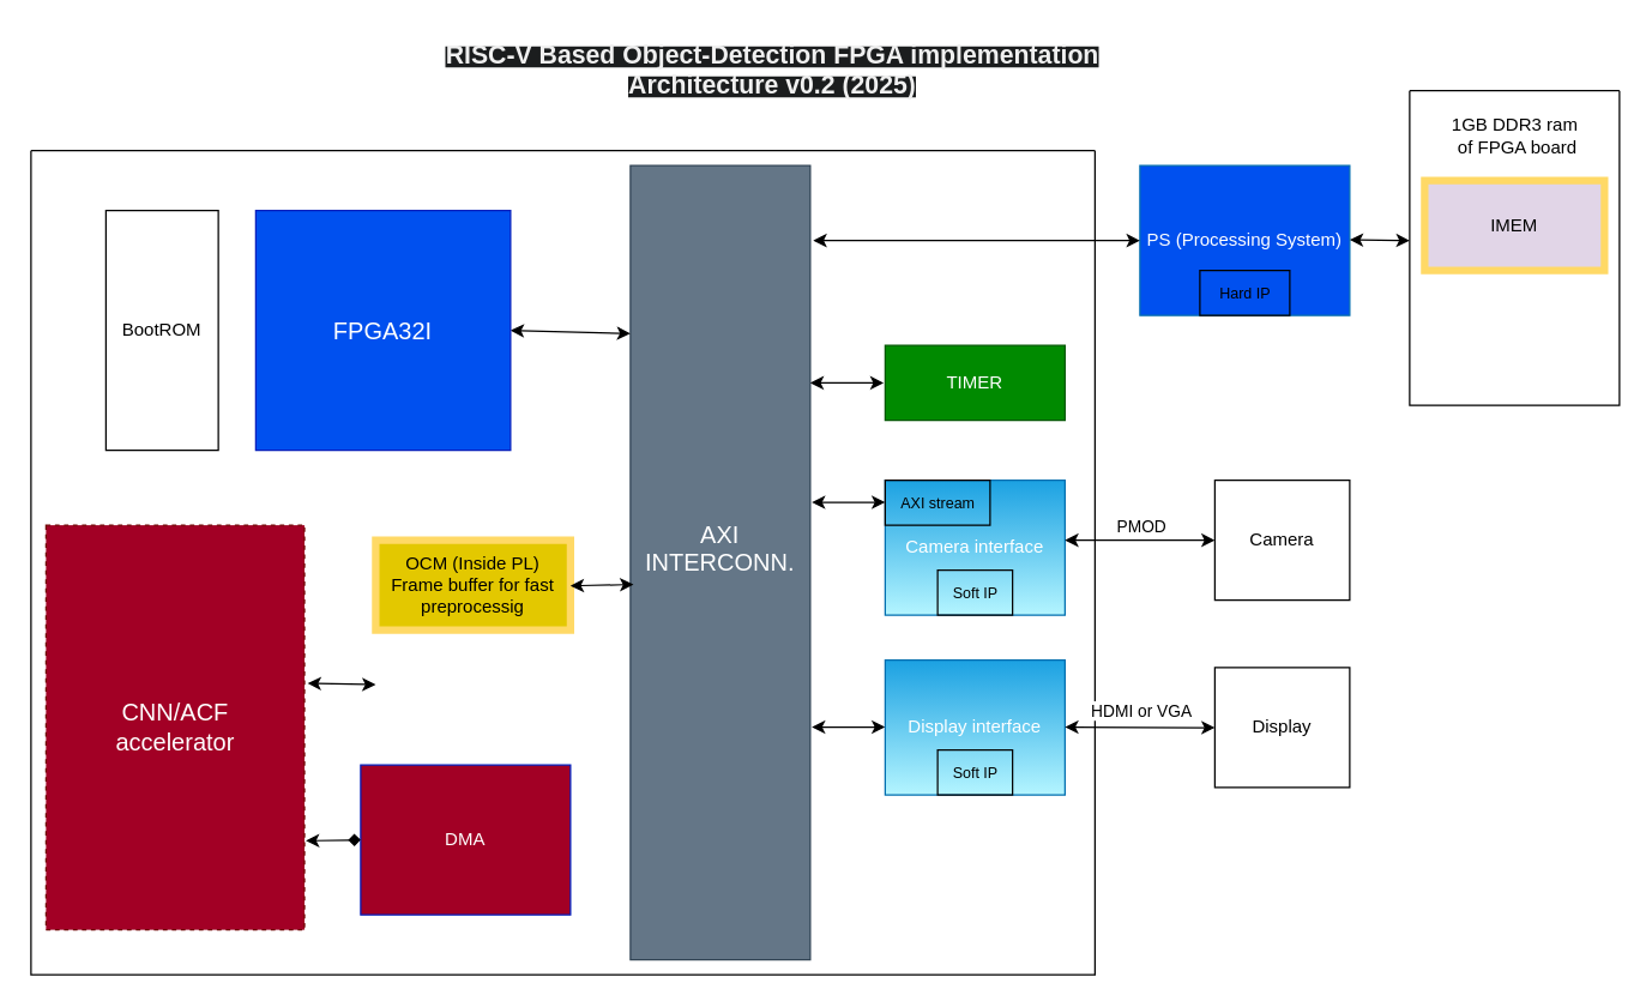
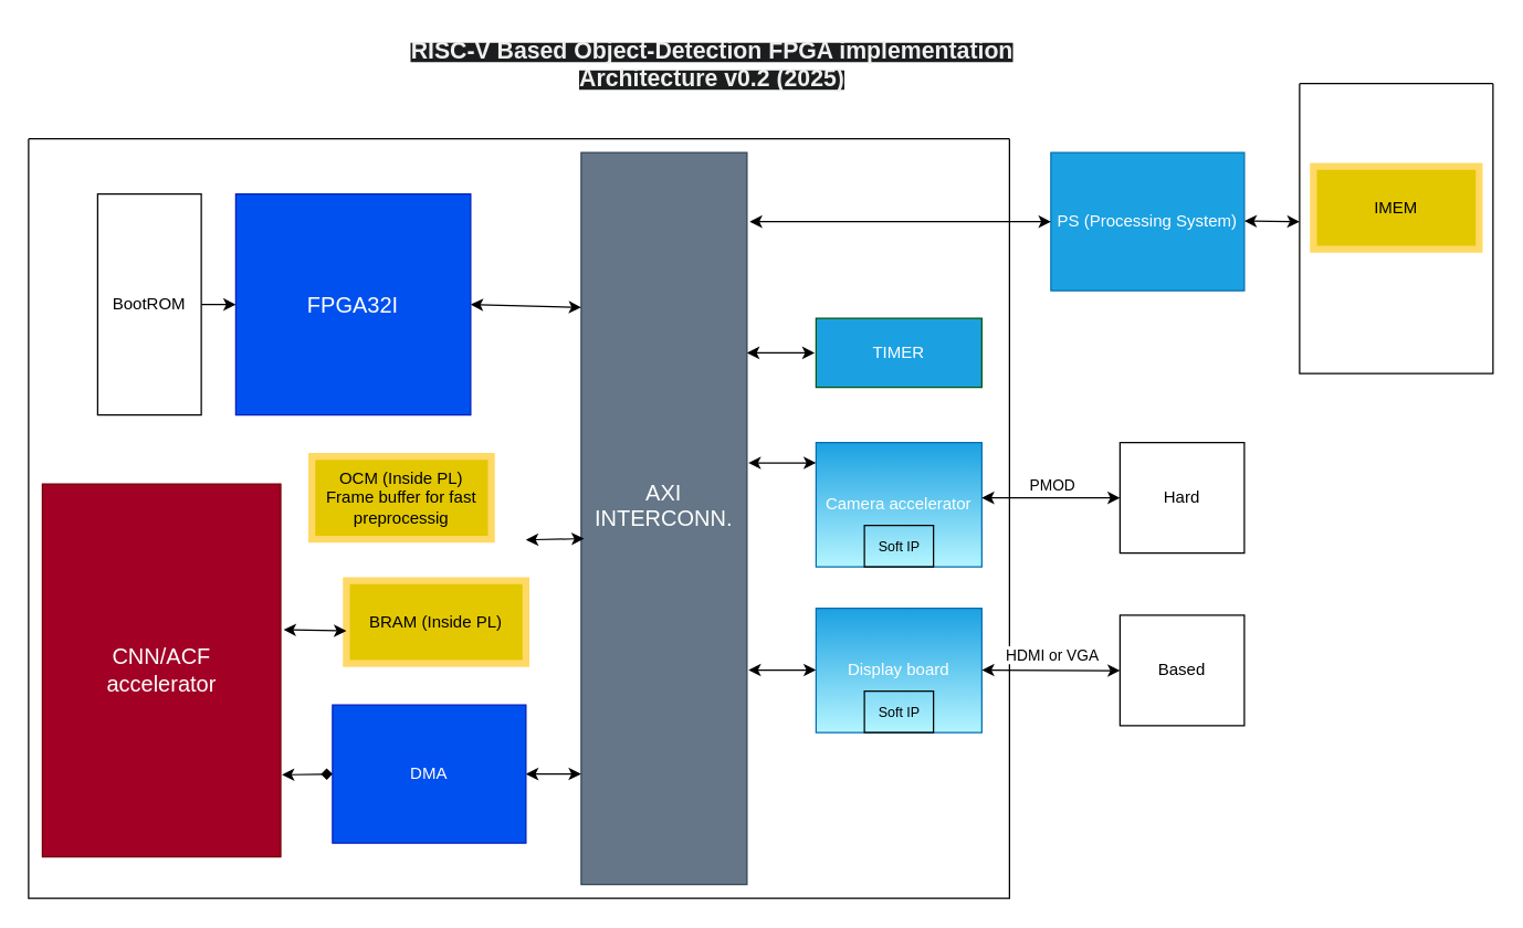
  <mxCell id="0" />
  <mxCell id="1" parent="0" />
  <mxCell id="2" value="&lt;font style=&quot;font-size: 16px;&quot;&gt;AXI&lt;/font&gt;&lt;div&gt;&lt;font style=&quot;font-size: 16px;&quot;&gt;INTERCONN.&lt;/font&gt;&lt;/div&gt;&lt;div&gt;&lt;font style=&quot;font-size: 16px;&quot;&gt;&lt;br&gt;&lt;/font&gt;&lt;/div&gt;" style="rounded=0;whiteSpace=wrap;html=1;strokeColor=#314354;fillColor=#647687;fontColor=#ffffff;" parent="1" vertex="1"><mxGeometry x="420" y="110" width="120" height="530" as="geometry" /></mxCell>
  <mxCell id="3" value="" style="swimlane;startSize=0;" parent="1" vertex="1"><mxGeometry x="20" y="100" width="710" height="550" as="geometry" /></mxCell>
- <mxCell id="4" value="TIMER" style="rounded=0;whiteSpace=wrap;html=1;fillColor=#008a00;fontColor=#ffffff;strokeColor=#005700;" parent="3" vertex="1"><mxGeometry x="570" y="130" width="120" height="50" as="geometry" /></mxCell>
+ <mxCell id="4" value="TIMER" style="rounded=0;whiteSpace=wrap;html=1;fillColor=#1ba1e2;fontColor=#ffffff;strokeColor=#005700;" parent="3" vertex="1"><mxGeometry x="570" y="130" width="120" height="50" as="geometry" /></mxCell>
  <mxCell id="5" value="" style="endArrow=classic;startArrow=classic;html=1;rounded=0;entryX=0;entryY=0.5;entryDx=0;entryDy=0;" edge="1" parent="3"><mxGeometry width="50" height="50" relative="1" as="geometry"><mxPoint x="520" y="155" as="sourcePoint" /><mxPoint x="569" y="155" as="targetPoint" /></mxGeometry></mxCell>
  <mxCell id="6" value="" style="endArrow=classic;startArrow=classic;html=1;rounded=0;entryX=0;entryY=0.5;entryDx=0;entryDy=0;" parent="3" edge="1"><mxGeometry width="50" height="50" relative="1" as="geometry"><mxPoint x="521" y="384.71" as="sourcePoint" /><mxPoint x="570" y="384.71" as="targetPoint" /></mxGeometry></mxCell>
- <mxCell id="7" value="Camera interface" style="rounded=0;whiteSpace=wrap;html=1;fillColor=#1ba1e2;strokeColor=#006EAF;fontColor=#ffffff;gradientColor=#B4F5FF;" parent="3" vertex="1"><mxGeometry x="570" y="220" width="120" height="90" as="geometry" /></mxCell>
+ <mxCell id="7" value="Camera accelerator" style="rounded=0;whiteSpace=wrap;html=1;fillColor=#1ba1e2;strokeColor=#006EAF;fontColor=#ffffff;gradientColor=#B4F5FF;" parent="3" vertex="1"><mxGeometry x="570" y="220" width="120" height="90" as="geometry" /></mxCell>
  <mxCell id="8" value="" style="endArrow=classic;startArrow=classic;html=1;rounded=0;entryX=0;entryY=0.5;entryDx=0;entryDy=0;" parent="3" edge="1"><mxGeometry width="50" height="50" relative="1" as="geometry"><mxPoint x="521" y="234.71" as="sourcePoint" /><mxPoint x="570" y="234.71" as="targetPoint" /></mxGeometry></mxCell>
  <mxCell id="9" value="" style="endArrow=classic;startArrow=classic;html=1;rounded=0;exitX=1;exitY=0.5;exitDx=0;exitDy=0;" parent="3" source="16" edge="1"><mxGeometry width="50" height="50" relative="1" as="geometry"><mxPoint x="180.74" y="120.0" as="sourcePoint" /><mxPoint x="400" y="122.08" as="targetPoint" /></mxGeometry></mxCell>
- <mxCell id="10" value="&lt;font style=&quot;font-size: 10px;&quot;&gt;AXI stream&lt;/font&gt;" style="text;html=1;align=center;verticalAlign=middle;resizable=0;points=[];autosize=1;strokeColor=default;fillColor=none;" vertex="1" parent="3"><mxGeometry x="570" y="220" width="70" height="30" as="geometry" /></mxCell>
- <mxCell id="12" value="DMA" style="rounded=0;whiteSpace=wrap;html=1;fillColor=#a20025;fontColor=#ffffff;strokeColor=#001DBC;" parent="3" vertex="1"><mxGeometry x="220" y="410" width="140" height="100" as="geometry" /></mxCell>
+ <mxCell id="11" value="BRAM (Inside PL)" style="rounded=0;whiteSpace=wrap;html=1;fillColor=#e3c800;fontColor=#000000;strokeColor=#FFD966;fillStyle=auto;strokeWidth=5;perimeterSpacing=0;" vertex="1" parent="3"><mxGeometry x="230" y="320" width="130" height="60" as="geometry" /></mxCell>
+ <mxCell id="12" value="DMA" style="rounded=0;whiteSpace=wrap;html=1;fillColor=#0050ef;fontColor=#ffffff;strokeColor=#001DBC;" parent="3" vertex="1"><mxGeometry x="220" y="410" width="140" height="100" as="geometry" /></mxCell>
  <mxCell id="13" value="" style="endArrow=diamond;startArrow=classic;html=1;rounded=0;entryX=0;entryY=0.5;entryDx=0;entryDy=0;exitX=1.005;exitY=0.78;exitDx=0;exitDy=0;exitPerimeter=0;" parent="3" target="12" edge="1" source="14"><mxGeometry width="50" height="50" relative="1" as="geometry"><mxPoint x="183" y="450" as="sourcePoint" /><mxPoint x="230" y="450.0" as="targetPoint" /></mxGeometry></mxCell>
- <mxCell id="14" value="&lt;font style=&quot;font-size: 16px;&quot;&gt;CNN/ACF&lt;br&gt;accelerator&lt;/font&gt;" style="rounded=0;whiteSpace=wrap;html=1;fillColor=#a20025;fontColor=#ffffff;strokeColor=#6F0000;dashed=1;" parent="3" vertex="1"><mxGeometry x="10" y="250" width="172.5" height="270" as="geometry" /></mxCell>
+ <mxCell id="14" value="&lt;font style=&quot;font-size: 16px;&quot;&gt;CNN/ACF&lt;br&gt;accelerator&lt;/font&gt;" style="rounded=0;whiteSpace=wrap;html=1;fillColor=#a20025;fontColor=#ffffff;strokeColor=#6F0000;" parent="3" vertex="1"><mxGeometry x="10" y="250" width="172.5" height="270" as="geometry" /></mxCell>
  <mxCell id="15" value="" style="endArrow=classic;startArrow=classic;html=1;rounded=0;entryX=0;entryY=0.5;entryDx=0;entryDy=0;exitX=1.012;exitY=0.391;exitDx=0;exitDy=0;exitPerimeter=0;" edge="1" parent="3" source="14"><mxGeometry width="50" height="50" relative="1" as="geometry"><mxPoint x="181.983" y="343.6" as="sourcePoint" /><mxPoint x="230" y="356.39" as="targetPoint" /></mxGeometry></mxCell>
  <mxCell id="16" value="&lt;font style=&quot;font-size: 16px;&quot;&gt;FPGA32I&lt;/font&gt;" style="rounded=0;whiteSpace=wrap;html=1;fillColor=#0050ef;fontColor=#ffffff;strokeColor=#001DBC;" parent="3" vertex="1"><mxGeometry x="150" y="40" width="170" height="160" as="geometry" /></mxCell>
+ <mxCell id="17" value="" style="edgeStyle=orthogonalEdgeStyle;rounded=0;orthogonalLoop=1;jettySize=auto;html=1;" edge="1" parent="3" source="18" target="16"><mxGeometry relative="1" as="geometry" /></mxCell>
  <mxCell id="18" value="BootROM" style="rounded=0;whiteSpace=wrap;html=1;" parent="3" vertex="1"><mxGeometry x="50" y="40" width="75" height="160" as="geometry" /></mxCell>
- <mxCell id="19" value="Display interface" style="rounded=0;whiteSpace=wrap;html=1;fillColor=#1ba1e2;strokeColor=#006EAF;fontColor=#ffffff;gradientColor=#B4F5FF;" vertex="1" parent="3"><mxGeometry x="570" y="340" width="120" height="90" as="geometry" /></mxCell>
+ <mxCell id="19" value="Display board" style="rounded=0;whiteSpace=wrap;html=1;fillColor=#1ba1e2;strokeColor=#006EAF;fontColor=#ffffff;gradientColor=#B4F5FF;" vertex="1" parent="3"><mxGeometry x="570" y="340" width="120" height="90" as="geometry" /></mxCell>
  <mxCell id="20" value="&lt;font style=&quot;font-size: 10px; color: rgb(0, 0, 0);&quot;&gt;Soft IP&lt;/font&gt;" style="text;html=1;align=center;verticalAlign=middle;resizable=0;points=[];autosize=1;strokeColor=#050505;fillColor=none;" vertex="1" parent="3"><mxGeometry x="605" y="400" width="50" height="30" as="geometry" /></mxCell>
  <mxCell id="21" value="&lt;font style=&quot;font-size: 10px; color: rgb(0, 0, 0);&quot;&gt;Soft IP&lt;/font&gt;" style="text;html=1;align=center;verticalAlign=middle;resizable=0;points=[];autosize=1;strokeColor=#050505;fillColor=none;" vertex="1" parent="3"><mxGeometry x="605" y="280" width="50" height="30" as="geometry" /></mxCell>
- <mxCell id="22" value="OCM (Inside PL)&lt;br&gt;Frame buffer for fast preprocessig" style="rounded=0;whiteSpace=wrap;html=1;fillColor=#e3c800;fontColor=#000000;strokeColor=#FFD966;fillStyle=auto;strokeWidth=5;perimeterSpacing=0;" vertex="1" parent="3"><mxGeometry x="230" y="260" width="130" height="60" as="geometry" /></mxCell>
+ <mxCell id="22" value="OCM (Inside PL)&lt;br&gt;Frame buffer for fast preprocessig" style="rounded=0;whiteSpace=wrap;html=1;fillColor=#e3c800;fontColor=#000000;strokeColor=#FFD966;fillStyle=auto;strokeWidth=5;perimeterSpacing=0;" vertex="1" parent="3"><mxGeometry x="205" y="230" width="130" height="60" as="geometry" /></mxCell>
  <mxCell id="23" value="" style="endArrow=classic;startArrow=classic;html=1;rounded=0;entryX=0.002;entryY=0.723;entryDx=0;entryDy=0;entryPerimeter=0;exitX=1;exitY=0.5;exitDx=0;exitDy=0;" edge="1" parent="3"><mxGeometry width="50" height="50" relative="1" as="geometry"><mxPoint x="360" y="290.43" as="sourcePoint" /><mxPoint x="402" y="289.57" as="targetPoint" /></mxGeometry></mxCell>
  <mxCell id="24" value="&lt;b style=&quot;forced-color-adjust: none; color: rgb(240, 240, 240); font-family: Helvetica; font-style: normal; font-variant-ligatures: normal; font-variant-caps: normal; letter-spacing: normal; orphans: 2; text-indent: 0px; text-transform: none; widows: 2; word-spacing: 0px; -webkit-text-stroke-width: 0px; white-space: normal; background-color: rgb(27, 29, 30); text-decoration-thickness: initial; text-decoration-style: initial; text-decoration-color: initial; box-shadow: none !important;&quot;&gt;&lt;font style=&quot;font-size: 17px;&quot;&gt;RISC-V Based Object-Detection FPGA implementation Architecture v0.2 (2025)&lt;/font&gt;&lt;/b&gt;" style="text;whiteSpace=wrap;html=1;align=center;" parent="1" vertex="1"><mxGeometry x="260" y="20" width="510" height="50" as="geometry" /></mxCell>
  <mxCell id="25" value="" style="swimlane;startSize=0;" vertex="1" parent="1"><mxGeometry x="940" y="60" width="140" height="210" as="geometry" /></mxCell>
- <mxCell id="26" value="1GB DDR3&amp;nbsp;&lt;span style=&quot;background-color: transparent; color: light-dark(rgb(0, 0, 0), rgb(255, 255, 255));&quot;&gt;ram&lt;/span&gt;&lt;div&gt;&amp;nbsp;of FPGA board&lt;/div&gt;" style="text;html=1;align=center;verticalAlign=middle;resizable=0;points=[];autosize=1;strokeColor=none;fillColor=none;" vertex="1" parent="25"><mxGeometry x="15" y="10" width="110" height="40" as="geometry" /></mxCell>
- <mxCell id="27" value="IMEM" style="rounded=0;whiteSpace=wrap;html=1;fillColor=#e1d5e7;fontColor=#000000;strokeColor=#FFD966;fillStyle=auto;strokeWidth=5;perimeterSpacing=0;" vertex="1" parent="25"><mxGeometry x="10" y="60" width="120" height="60" as="geometry" /></mxCell>
- <mxCell id="28" value="PS (Processing System)" style="rounded=0;whiteSpace=wrap;html=1;fillColor=#0050ef;strokeColor=#006EAF;fontColor=#ffffff;" vertex="1" parent="1"><mxGeometry x="760" y="110" width="140" height="100" as="geometry" /></mxCell>
+ <mxCell id="27" value="IMEM" style="rounded=0;whiteSpace=wrap;html=1;fillColor=#e3c800;fontColor=#000000;strokeColor=#FFD966;fillStyle=auto;strokeWidth=5;perimeterSpacing=0;" vertex="1" parent="25"><mxGeometry x="10" y="60" width="120" height="60" as="geometry" /></mxCell>
+ <mxCell id="28" value="PS (Processing System)" style="rounded=0;whiteSpace=wrap;html=1;fillColor=#1ba1e2;strokeColor=#006EAF;fontColor=#ffffff;" vertex="1" parent="1"><mxGeometry x="760" y="110" width="140" height="100" as="geometry" /></mxCell>
  <mxCell id="29" value="" style="endArrow=classic;startArrow=classic;html=1;rounded=0;entryX=0;entryY=0.5;entryDx=0;entryDy=0;" edge="1" parent="1" target="28"><mxGeometry width="50" height="50" relative="1" as="geometry"><mxPoint x="542" y="160" as="sourcePoint" /><mxPoint x="780" y="200" as="targetPoint" /></mxGeometry></mxCell>
  <mxCell id="30" value="" style="endArrow=classic;startArrow=classic;html=1;rounded=0;" edge="1" parent="1"><mxGeometry width="50" height="50" relative="1" as="geometry"><mxPoint x="900" y="159.58" as="sourcePoint" /><mxPoint x="940" y="160" as="targetPoint" /></mxGeometry></mxCell>
  <mxCell id="31" value="" style="endArrow=classic;startArrow=classic;html=1;rounded=0;entryX=0;entryY=0.5;entryDx=0;entryDy=0;" parent="1" edge="1"><mxGeometry width="50" height="50" relative="1" as="geometry"><mxPoint x="710" y="484.71" as="sourcePoint" /><mxPoint x="810" y="485.14" as="targetPoint" /></mxGeometry></mxCell>
  <mxCell id="32" value="HDMI or VGA" style="edgeLabel;html=1;align=center;verticalAlign=middle;resizable=0;points=[];" vertex="1" connectable="0" parent="31"><mxGeometry x="0.307" y="1" relative="1" as="geometry"><mxPoint x="-15" y="-10" as="offset" /></mxGeometry></mxCell>
- <mxCell id="33" value="Display" style="rounded=0;whiteSpace=wrap;html=1;" parent="1" vertex="1"><mxGeometry x="810" y="445" width="90" height="80" as="geometry" /></mxCell>
- <mxCell id="35" value="&lt;font style=&quot;font-size: 10px;&quot;&gt;Hard IP&lt;/font&gt;" style="text;html=1;align=center;verticalAlign=middle;resizable=0;points=[];autosize=1;strokeColor=default;fillColor=none;" vertex="1" parent="1"><mxGeometry x="800" y="180" width="60" height="30" as="geometry" /></mxCell>
+ <mxCell id="33" value="Based" style="rounded=0;whiteSpace=wrap;html=1;" parent="1" vertex="1"><mxGeometry x="810" y="445" width="90" height="80" as="geometry" /></mxCell>
+ <mxCell id="34" value="" style="endArrow=classic;startArrow=classic;html=1;rounded=0;entryX=-0.001;entryY=0.849;entryDx=0;entryDy=0;entryPerimeter=0;exitX=1;exitY=0.5;exitDx=0;exitDy=0;" edge="1" parent="1" source="12" target="2"><mxGeometry width="50" height="50" relative="1" as="geometry"><mxPoint x="368" y="554.71" as="sourcePoint" /><mxPoint x="420.24" y="553.19" as="targetPoint" /></mxGeometry></mxCell>
  <mxCell id="36" value="" style="endArrow=classic;startArrow=classic;html=1;rounded=0;entryX=0;entryY=0.5;entryDx=0;entryDy=0;" parent="1" edge="1"><mxGeometry width="50" height="50" relative="1" as="geometry"><mxPoint x="710" y="360" as="sourcePoint" /><mxPoint x="810" y="360" as="targetPoint" /></mxGeometry></mxCell>
- <mxCell id="37" value="Camera" style="rounded=0;whiteSpace=wrap;html=1;" parent="1" vertex="1"><mxGeometry x="810" y="320" width="90" height="80" as="geometry" /></mxCell>
+ <mxCell id="37" value="Hard" style="rounded=0;whiteSpace=wrap;html=1;" parent="1" vertex="1"><mxGeometry x="810" y="320" width="90" height="80" as="geometry" /></mxCell>
  <mxCell id="38" value="PMOD" style="edgeLabel;html=1;align=center;verticalAlign=middle;resizable=0;points=[];" vertex="1" connectable="0" parent="1"><mxGeometry x="760" y="350" as="geometry" /></mxCell>
